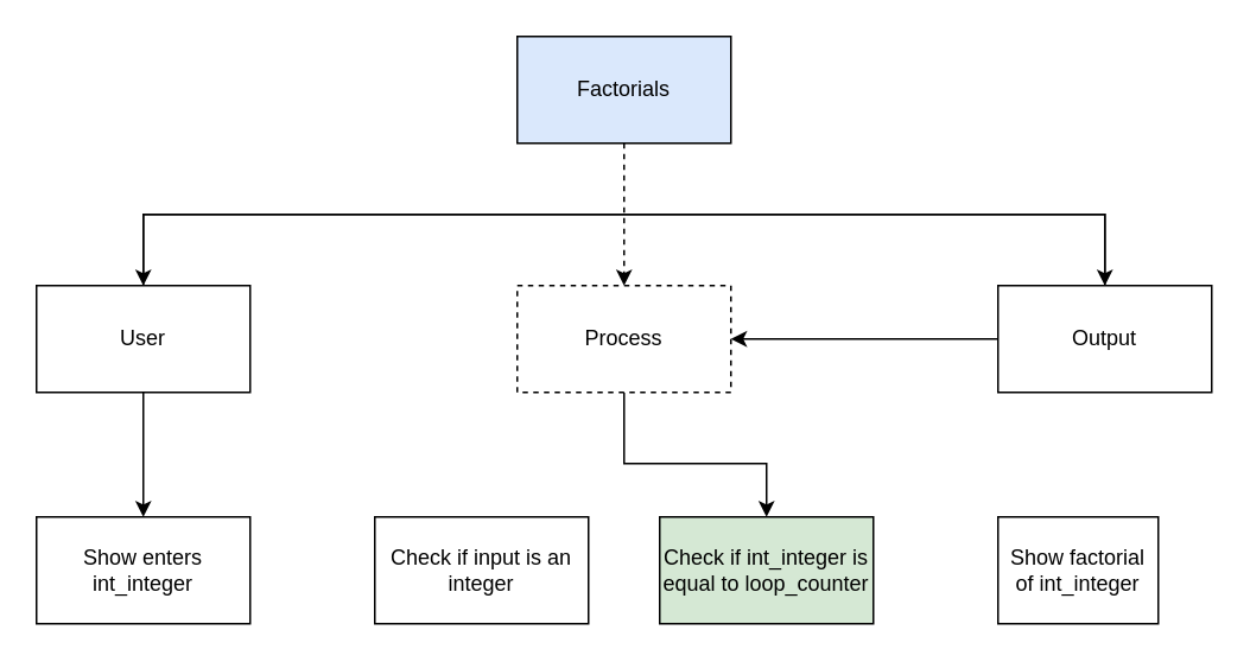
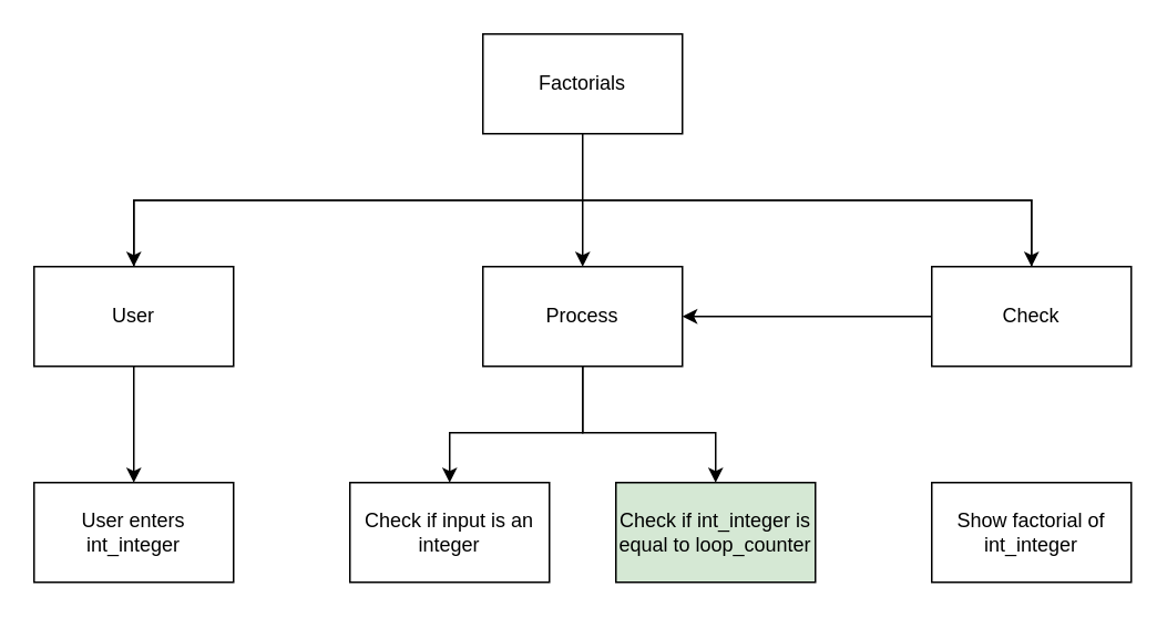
  <mxCell id="0" />
  <mxCell id="1" parent="0" />
- <mxCell id="2" style="edgeStyle=none;html=1;entryX=0.5;entryY=0;entryDx=0;entryDy=0;rounded=0;dashed=1;" edge="1" parent="1" source="3" target="6"><mxGeometry relative="1" as="geometry" /></mxCell>
- <mxCell id="3" value="Factorials" style="rounded=0;whiteSpace=wrap;html=1;fillColor=#dae8fc;" vertex="1" parent="1"><mxGeometry x="290" y="20" width="120" height="60" as="geometry" /></mxCell>
+ <mxCell id="2" style="edgeStyle=none;html=1;entryX=0.5;entryY=0;entryDx=0;entryDy=0;rounded=0;" edge="1" parent="1" source="3" target="6"><mxGeometry relative="1" as="geometry" /></mxCell>
+ <mxCell id="3" value="Factorials" style="rounded=0;whiteSpace=wrap;html=1;" vertex="1" parent="1"><mxGeometry x="290" y="20" width="120" height="60" as="geometry" /></mxCell>
+ <mxCell id="4" style="edgeStyle=none;rounded=0;html=1;entryX=0.5;entryY=0;entryDx=0;entryDy=0;" edge="1" parent="1" source="6" target="14"><mxGeometry relative="1" as="geometry"><Array as="points"><mxPoint x="350" y="260" /><mxPoint x="270" y="260" /></Array></mxGeometry></mxCell>
  <mxCell id="5" style="edgeStyle=none;rounded=0;html=1;entryX=0.5;entryY=0;entryDx=0;entryDy=0;" edge="1" parent="1" source="6" target="15"><mxGeometry relative="1" as="geometry"><Array as="points"><mxPoint x="350" y="260" /><mxPoint x="430" y="260" /></Array></mxGeometry></mxCell>
- <mxCell id="6" value="Process" style="rounded=0;whiteSpace=wrap;html=1;dashed=1;" vertex="1" parent="1"><mxGeometry x="290" y="160" width="120" height="60" as="geometry" /></mxCell>
+ <mxCell id="6" value="Process" style="rounded=0;whiteSpace=wrap;html=1;" vertex="1" parent="1"><mxGeometry x="290" y="160" width="120" height="60" as="geometry" /></mxCell>
  <mxCell id="7" style="edgeStyle=none;rounded=0;html=1;entryX=0.5;entryY=0;entryDx=0;entryDy=0;exitX=0.5;exitY=0;exitDx=0;exitDy=0;" edge="1" parent="1" source="9" target="12"><mxGeometry relative="1" as="geometry"><Array as="points"><mxPoint x="80" y="120" /><mxPoint x="620" y="120" /></Array></mxGeometry></mxCell>
  <mxCell id="8" style="edgeStyle=none;rounded=0;html=1;entryX=0.5;entryY=0;entryDx=0;entryDy=0;" edge="1" parent="1" source="9" target="13"><mxGeometry relative="1" as="geometry" /></mxCell>
  <mxCell id="9" value="User" style="rounded=0;whiteSpace=wrap;html=1;" vertex="1" parent="1"><mxGeometry x="20" y="160" width="120" height="60" as="geometry" /></mxCell>
  <mxCell id="10" style="edgeStyle=none;rounded=0;html=1;entryX=0.5;entryY=0;entryDx=0;entryDy=0;" edge="1" parent="1" source="12" target="9"><mxGeometry relative="1" as="geometry"><mxPoint x="150" y="160" as="targetPoint" /><Array as="points"><mxPoint x="620" y="120" /><mxPoint x="80" y="120" /></Array></mxGeometry></mxCell>
  <mxCell id="11" style="edgeStyle=none;rounded=0;html=1;" edge="1" parent="1" source="12" target="6"><mxGeometry relative="1" as="geometry" /></mxCell>
- <mxCell id="12" value="Output" style="rounded=0;whiteSpace=wrap;html=1;" vertex="1" parent="1"><mxGeometry x="560" y="160" width="120" height="60" as="geometry" /></mxCell>
- <mxCell id="13" value="Show enters int_integer" style="rounded=0;whiteSpace=wrap;html=1;" vertex="1" parent="1"><mxGeometry x="20" y="290" width="120" height="60" as="geometry" /></mxCell>
+ <mxCell id="12" value="Check" style="rounded=0;whiteSpace=wrap;html=1;" vertex="1" parent="1"><mxGeometry x="560" y="160" width="120" height="60" as="geometry" /></mxCell>
+ <mxCell id="13" value="User enters int_integer" style="rounded=0;whiteSpace=wrap;html=1;" vertex="1" parent="1"><mxGeometry x="20" y="290" width="120" height="60" as="geometry" /></mxCell>
  <mxCell id="14" value="Check if input is an integer" style="rounded=0;whiteSpace=wrap;html=1;" vertex="1" parent="1"><mxGeometry x="210" y="290" width="120" height="60" as="geometry" /></mxCell>
  <mxCell id="15" value="Check if int_integer is equal to loop_counter" style="rounded=0;whiteSpace=wrap;html=1;fillColor=#d5e8d4;" vertex="1" parent="1"><mxGeometry x="370" y="290" width="120" height="60" as="geometry" /></mxCell>
- <mxCell id="16" value="Show factorial of int_integer" style="rounded=0;whiteSpace=wrap;html=1;" vertex="1" parent="1"><mxGeometry x="560" y="290" width="90" height="60" as="geometry" /></mxCell>
+ <mxCell id="16" value="Show factorial of int_integer" style="rounded=0;whiteSpace=wrap;html=1;" vertex="1" parent="1"><mxGeometry x="560" y="290" width="120" height="60" as="geometry" /></mxCell>
